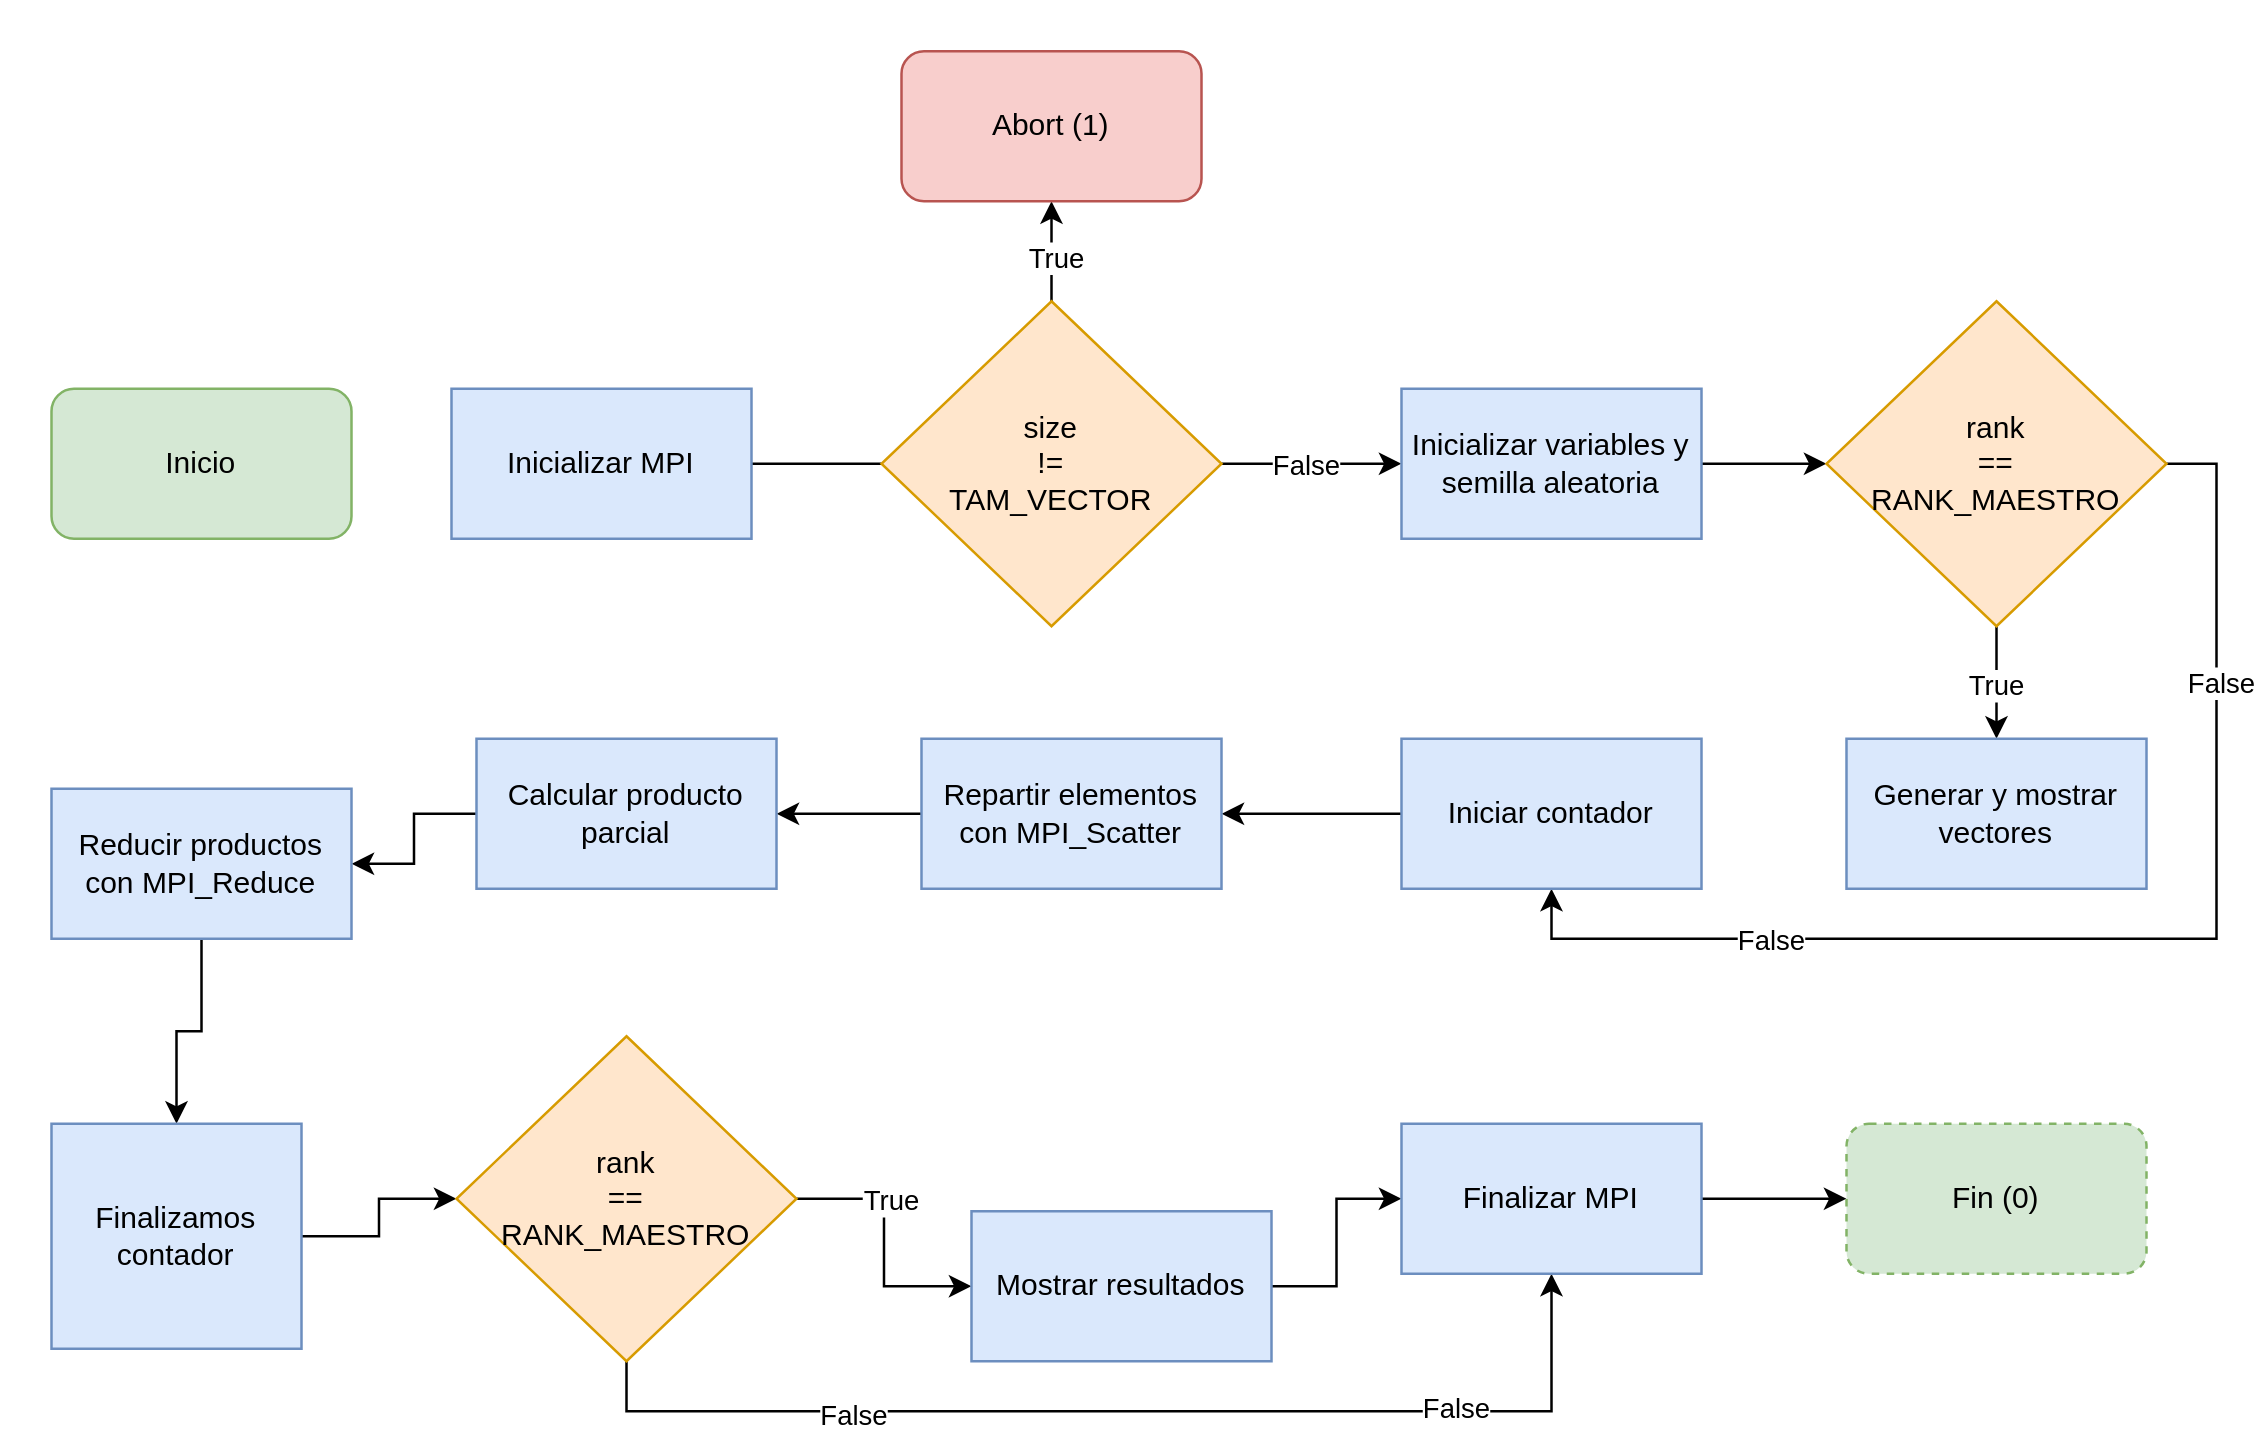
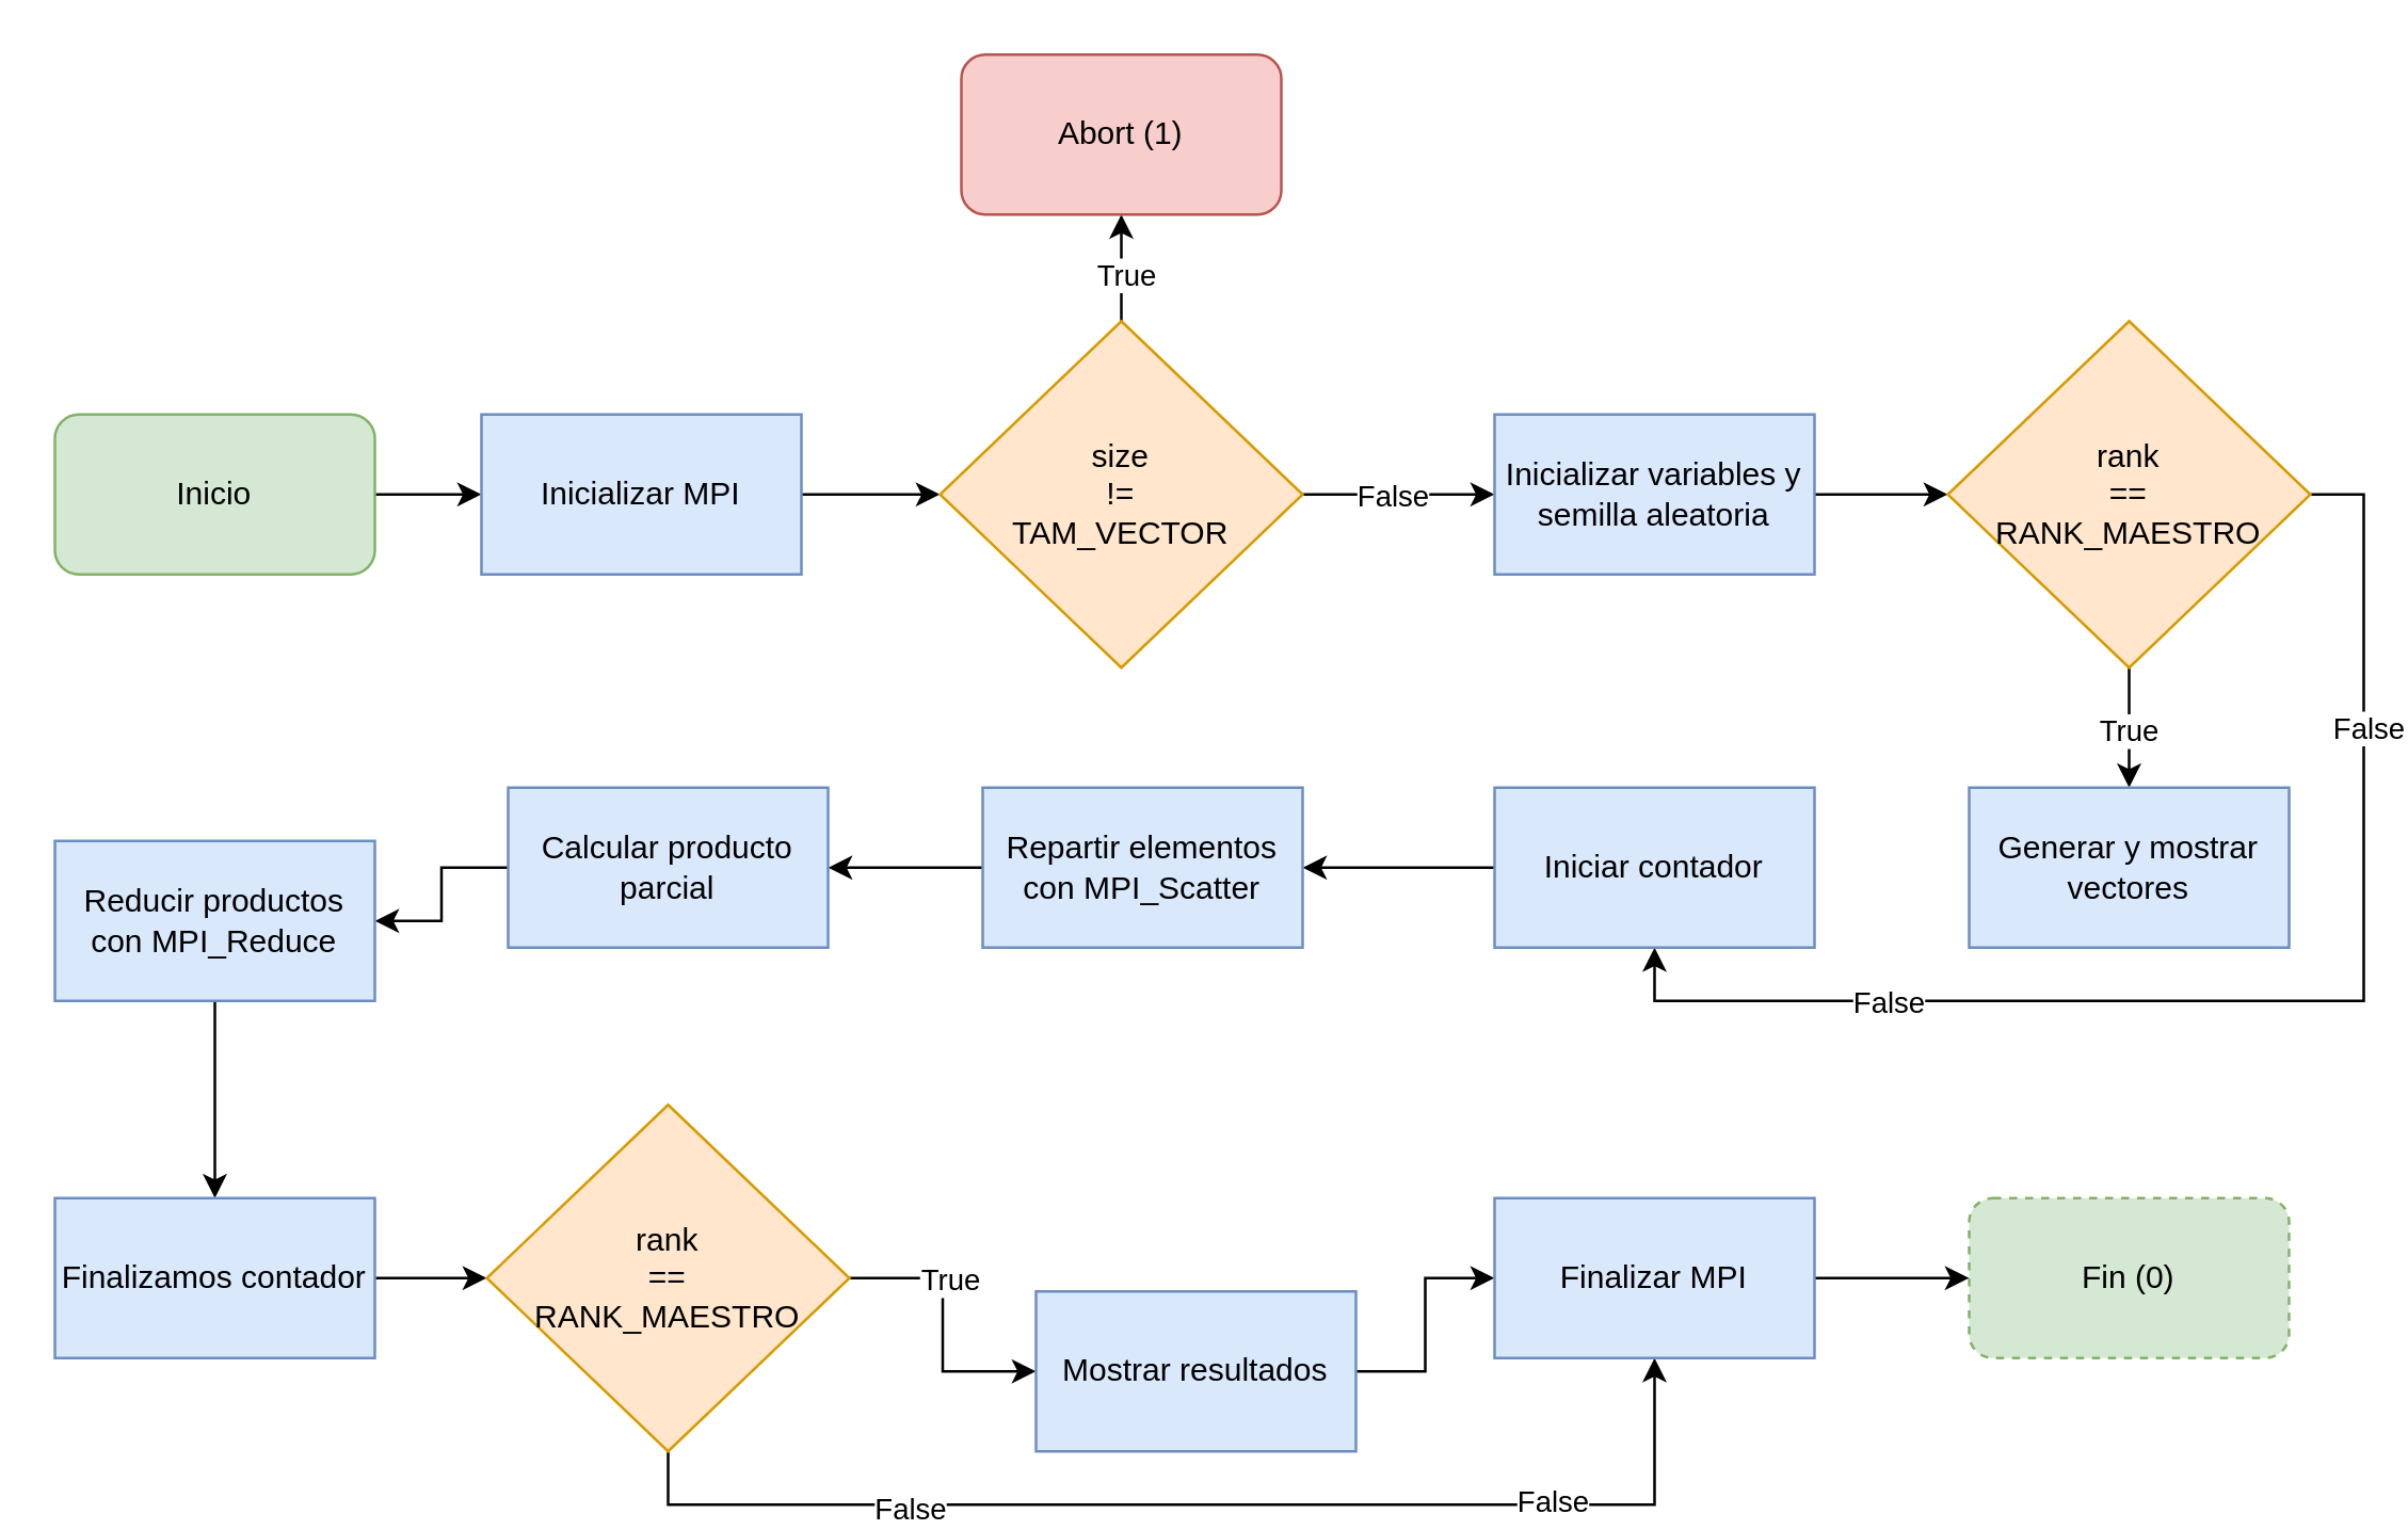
  <mxCell id="0" />
  <mxCell id="1" parent="0" />
+ <mxCell id="2" value="" style="edgeStyle=orthogonalEdgeStyle;rounded=0;orthogonalLoop=1;jettySize=auto;html=1;" edge="1" parent="1" source="3" target="5"><mxGeometry relative="1" as="geometry" /></mxCell>
  <mxCell id="3" value="Inicio" style="rounded=1;whiteSpace=wrap;html=1;fillColor=#d5e8d4;strokeColor=#82b366;" vertex="1" parent="1"><mxGeometry x="20" y="155" width="120" height="60" as="geometry" /></mxCell>
- <mxCell id="4" value="" style="edgeStyle=orthogonalEdgeStyle;rounded=0;orthogonalLoop=1;jettySize=auto;html=1;endArrow=none;" edge="1" parent="1" source="5" target="10"><mxGeometry relative="1" as="geometry" /></mxCell>
+ <mxCell id="4" value="" style="edgeStyle=orthogonalEdgeStyle;rounded=0;orthogonalLoop=1;jettySize=auto;html=1;" edge="1" parent="1" source="5" target="10"><mxGeometry relative="1" as="geometry" /></mxCell>
  <mxCell id="5" value="Inicializar MPI" style="rounded=0;whiteSpace=wrap;html=1;fillColor=#dae8fc;strokeColor=#6c8ebf;" vertex="1" parent="1"><mxGeometry x="180" y="155" width="120" height="60" as="geometry" /></mxCell>
  <mxCell id="6" value="" style="edgeStyle=orthogonalEdgeStyle;rounded=0;orthogonalLoop=1;jettySize=auto;html=1;" edge="1" parent="1" source="10" target="11"><mxGeometry relative="1" as="geometry" /></mxCell>
  <mxCell id="7" value="True" style="edgeLabel;html=1;align=center;verticalAlign=middle;resizable=0;points=[];" vertex="1" connectable="0" parent="6"><mxGeometry x="-0.08" y="-1" relative="1" as="geometry"><mxPoint as="offset" /></mxGeometry></mxCell>
  <mxCell id="8" value="" style="edgeStyle=orthogonalEdgeStyle;rounded=0;orthogonalLoop=1;jettySize=auto;html=1;entryX=0;entryY=0.5;entryDx=0;entryDy=0;" edge="1" parent="1" source="10" target="20"><mxGeometry relative="1" as="geometry"><mxPoint x="560" y="185" as="targetPoint" /></mxGeometry></mxCell>
  <mxCell id="9" value="False" style="edgeLabel;html=1;align=center;verticalAlign=middle;resizable=0;points=[];" vertex="1" connectable="0" parent="8"><mxGeometry x="-0.319" y="1" relative="1" as="geometry"><mxPoint x="8" y="1" as="offset" /></mxGeometry></mxCell>
  <mxCell id="10" value="size&lt;br&gt;!=&lt;br&gt;TAM_VECTOR" style="rhombus;whiteSpace=wrap;html=1;fillColor=#ffe6cc;strokeColor=#d79b00;" vertex="1" parent="1"><mxGeometry x="352" y="120" width="136" height="130" as="geometry" /></mxCell>
  <mxCell id="11" value="Abort (1)" style="rounded=1;whiteSpace=wrap;html=1;fillColor=#f8cecc;strokeColor=#b85450;" vertex="1" parent="1"><mxGeometry x="360" y="20" width="120" height="60" as="geometry" /></mxCell>
  <mxCell id="12" value="" style="edgeStyle=orthogonalEdgeStyle;rounded=0;orthogonalLoop=1;jettySize=auto;html=1;exitX=1;exitY=0.5;exitDx=0;exitDy=0;entryX=0;entryY=0.5;entryDx=0;entryDy=0;" edge="1" parent="1" source="20" target="18"><mxGeometry relative="1" as="geometry"><mxPoint x="620" y="215" as="sourcePoint" /></mxGeometry></mxCell>
  <mxCell id="13" value="" style="edgeStyle=orthogonalEdgeStyle;rounded=0;orthogonalLoop=1;jettySize=auto;html=1;exitX=0.5;exitY=1;exitDx=0;exitDy=0;" edge="1" parent="1" source="18" target="19"><mxGeometry relative="1" as="geometry" /></mxCell>
  <mxCell id="14" value="True" style="edgeLabel;html=1;align=center;verticalAlign=middle;resizable=0;points=[];" vertex="1" connectable="0" parent="13"><mxGeometry x="-0.042" y="-1" relative="1" as="geometry"><mxPoint y="1" as="offset" /></mxGeometry></mxCell>
  <mxCell id="15" style="edgeStyle=orthogonalEdgeStyle;rounded=0;orthogonalLoop=1;jettySize=auto;html=1;entryX=0.5;entryY=1;entryDx=0;entryDy=0;exitX=1;exitY=0.5;exitDx=0;exitDy=0;" edge="1" parent="1" source="18" target="22"><mxGeometry relative="1" as="geometry" /></mxCell>
  <mxCell id="16" value="False" style="edgeLabel;html=1;align=center;verticalAlign=middle;resizable=0;points=[];" vertex="1" connectable="0" parent="15"><mxGeometry x="-0.569" y="1" relative="1" as="geometry"><mxPoint as="offset" /></mxGeometry></mxCell>
  <mxCell id="17" value="False" style="edgeLabel;html=1;align=center;verticalAlign=middle;resizable=0;points=[];" vertex="1" connectable="0" parent="15"><mxGeometry x="0.57" relative="1" as="geometry"><mxPoint as="offset" /></mxGeometry></mxCell>
  <mxCell id="18" value="rank&lt;br&gt;==&lt;br&gt;RANK_MAESTRO" style="rhombus;whiteSpace=wrap;html=1;fillColor=#ffe6cc;strokeColor=#d79b00;" vertex="1" parent="1"><mxGeometry x="730" y="120" width="136" height="130" as="geometry" /></mxCell>
  <mxCell id="19" value="Generar y mostrar vectores" style="rounded=0;whiteSpace=wrap;html=1;fillColor=#dae8fc;strokeColor=#6c8ebf;" vertex="1" parent="1"><mxGeometry x="738" y="295" width="120" height="60" as="geometry" /></mxCell>
  <mxCell id="20" value="Inicializar variables y semilla aleatoria" style="rounded=0;whiteSpace=wrap;html=1;fillColor=#dae8fc;strokeColor=#6c8ebf;" vertex="1" parent="1"><mxGeometry x="560" y="155" width="120" height="60" as="geometry" /></mxCell>
  <mxCell id="21" value="" style="edgeStyle=orthogonalEdgeStyle;rounded=0;orthogonalLoop=1;jettySize=auto;html=1;" edge="1" parent="1" source="22" target="24"><mxGeometry relative="1" as="geometry" /></mxCell>
  <mxCell id="22" value="Iniciar contador" style="rounded=0;whiteSpace=wrap;html=1;fillColor=#dae8fc;strokeColor=#6c8ebf;" vertex="1" parent="1"><mxGeometry x="560" y="295" width="120" height="60" as="geometry" /></mxCell>
  <mxCell id="23" value="" style="edgeStyle=orthogonalEdgeStyle;rounded=0;orthogonalLoop=1;jettySize=auto;html=1;" edge="1" parent="1" source="24" target="26"><mxGeometry relative="1" as="geometry" /></mxCell>
  <mxCell id="24" value="Repartir elementos con MPI_Scatter" style="rounded=0;whiteSpace=wrap;html=1;fillColor=#dae8fc;strokeColor=#6c8ebf;" vertex="1" parent="1"><mxGeometry x="368" y="295" width="120" height="60" as="geometry" /></mxCell>
  <mxCell id="25" value="" style="edgeStyle=orthogonalEdgeStyle;rounded=0;orthogonalLoop=1;jettySize=auto;html=1;" edge="1" parent="1" source="26" target="28"><mxGeometry relative="1" as="geometry" /></mxCell>
  <mxCell id="26" value="Calcular producto parcial" style="rounded=0;whiteSpace=wrap;html=1;fillColor=#dae8fc;strokeColor=#6c8ebf;" vertex="1" parent="1"><mxGeometry x="190" y="295" width="120" height="60" as="geometry" /></mxCell>
  <mxCell id="27" value="" style="edgeStyle=orthogonalEdgeStyle;rounded=0;orthogonalLoop=1;jettySize=auto;html=1;exitX=0.5;exitY=1;exitDx=0;exitDy=0;" edge="1" parent="1" source="28" target="30"><mxGeometry relative="1" as="geometry" /></mxCell>
  <mxCell id="28" value="Reducir productos con MPI_Reduce" style="rounded=0;whiteSpace=wrap;html=1;fillColor=#dae8fc;strokeColor=#6c8ebf;" vertex="1" parent="1"><mxGeometry x="20" y="315" width="120" height="60" as="geometry" /></mxCell>
  <mxCell id="29" value="" style="edgeStyle=orthogonalEdgeStyle;rounded=0;orthogonalLoop=1;jettySize=auto;html=1;" edge="1" parent="1" source="30" target="36"><mxGeometry relative="1" as="geometry" /></mxCell>
- <mxCell id="30" value="Finalizamos contador" style="rounded=0;whiteSpace=wrap;html=1;fillColor=#dae8fc;strokeColor=#6c8ebf;" vertex="1" parent="1"><mxGeometry x="20" y="449" width="100" height="90" as="geometry" /></mxCell>
+ <mxCell id="30" value="Finalizamos contador" style="rounded=0;whiteSpace=wrap;html=1;fillColor=#dae8fc;strokeColor=#6c8ebf;" vertex="1" parent="1"><mxGeometry x="20" y="449" width="120" height="60" as="geometry" /></mxCell>
  <mxCell id="31" value="" style="edgeStyle=orthogonalEdgeStyle;rounded=0;orthogonalLoop=1;jettySize=auto;html=1;" edge="1" parent="1" source="36" target="38"><mxGeometry relative="1" as="geometry" /></mxCell>
  <mxCell id="32" value="True" style="edgeLabel;html=1;align=center;verticalAlign=middle;resizable=0;points=[];" vertex="1" connectable="0" parent="31"><mxGeometry x="-0.467" y="-1" relative="1" as="geometry"><mxPoint x="9" y="-1" as="offset" /></mxGeometry></mxCell>
  <mxCell id="33" style="edgeStyle=orthogonalEdgeStyle;rounded=0;orthogonalLoop=1;jettySize=auto;html=1;entryX=0.5;entryY=1;entryDx=0;entryDy=0;exitX=0.5;exitY=1;exitDx=0;exitDy=0;" edge="1" parent="1" source="36" target="40"><mxGeometry relative="1" as="geometry" /></mxCell>
  <mxCell id="34" value="False" style="edgeLabel;html=1;align=center;verticalAlign=middle;resizable=0;points=[];" vertex="1" connectable="0" parent="33"><mxGeometry x="-0.625" y="-1" relative="1" as="geometry"><mxPoint x="27" as="offset" /></mxGeometry></mxCell>
  <mxCell id="35" value="False" style="edgeLabel;html=1;align=center;verticalAlign=middle;resizable=0;points=[];" vertex="1" connectable="0" parent="33"><mxGeometry x="0.544" y="2" relative="1" as="geometry"><mxPoint x="7" as="offset" /></mxGeometry></mxCell>
  <mxCell id="36" value="rank&lt;br&gt;==&lt;br&gt;RANK_MAESTRO" style="rhombus;whiteSpace=wrap;html=1;fillColor=#ffe6cc;strokeColor=#d79b00;" vertex="1" parent="1"><mxGeometry x="182" y="414" width="136" height="130" as="geometry" /></mxCell>
  <mxCell id="37" value="" style="edgeStyle=orthogonalEdgeStyle;rounded=0;orthogonalLoop=1;jettySize=auto;html=1;" edge="1" parent="1" source="38" target="40"><mxGeometry relative="1" as="geometry" /></mxCell>
  <mxCell id="38" value="Mostrar resultados" style="rounded=0;whiteSpace=wrap;html=1;fillColor=#dae8fc;strokeColor=#6c8ebf;" vertex="1" parent="1"><mxGeometry x="388" y="484" width="120" height="60" as="geometry" /></mxCell>
  <mxCell id="39" value="" style="edgeStyle=orthogonalEdgeStyle;rounded=0;orthogonalLoop=1;jettySize=auto;html=1;" edge="1" parent="1" source="40" target="41"><mxGeometry relative="1" as="geometry" /></mxCell>
  <mxCell id="40" value="Finalizar MPI" style="rounded=0;whiteSpace=wrap;html=1;fillColor=#dae8fc;strokeColor=#6c8ebf;" vertex="1" parent="1"><mxGeometry x="560" y="449" width="120" height="60" as="geometry" /></mxCell>
  <mxCell id="41" value="Fin (0)" style="rounded=1;whiteSpace=wrap;html=1;fillColor=#d5e8d4;strokeColor=#82b366;dashed=1;" vertex="1" parent="1"><mxGeometry x="738" y="449" width="120" height="60" as="geometry" /></mxCell>
